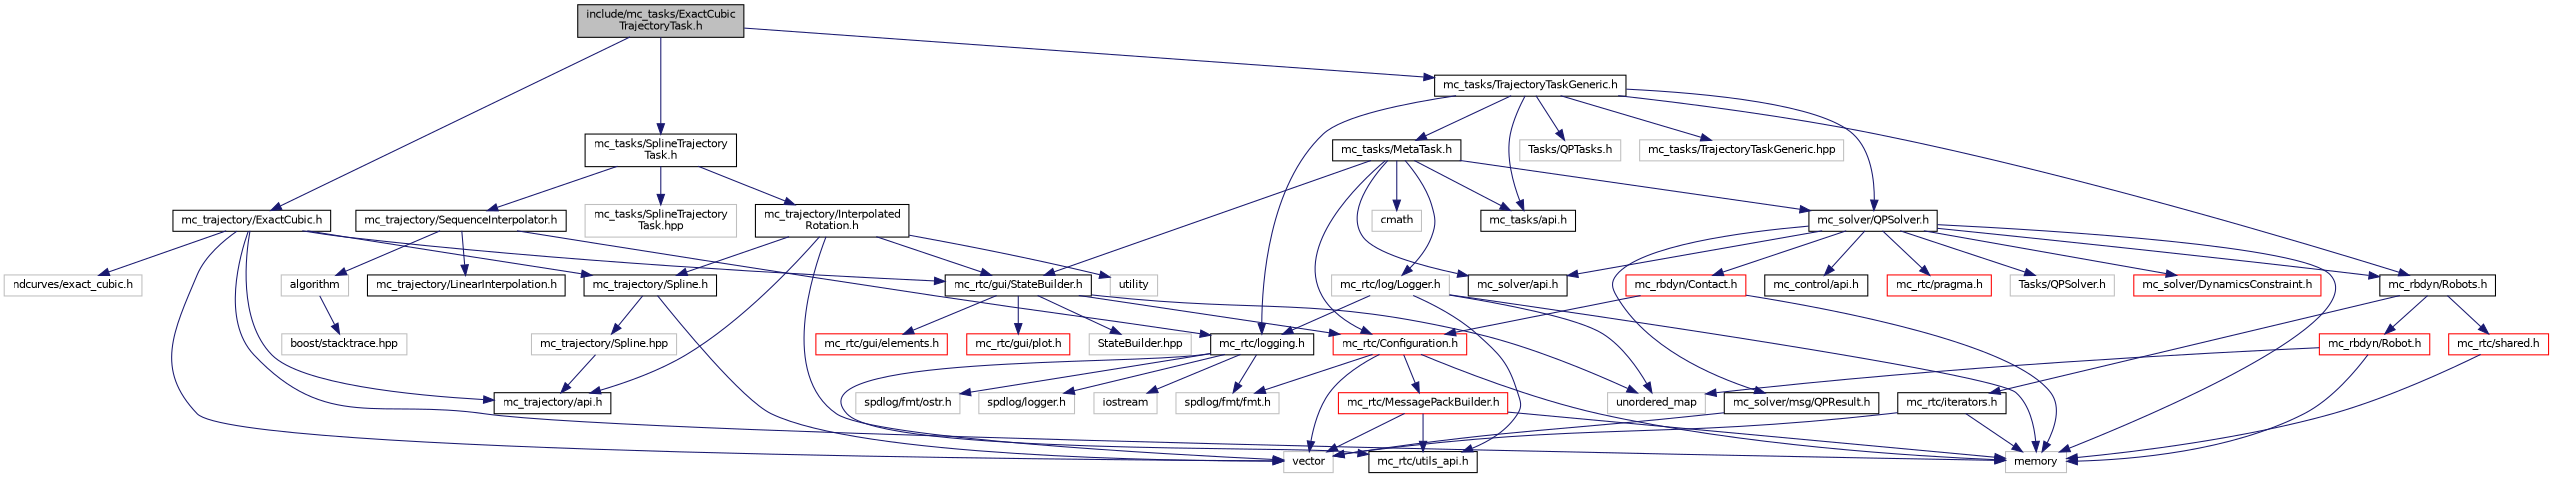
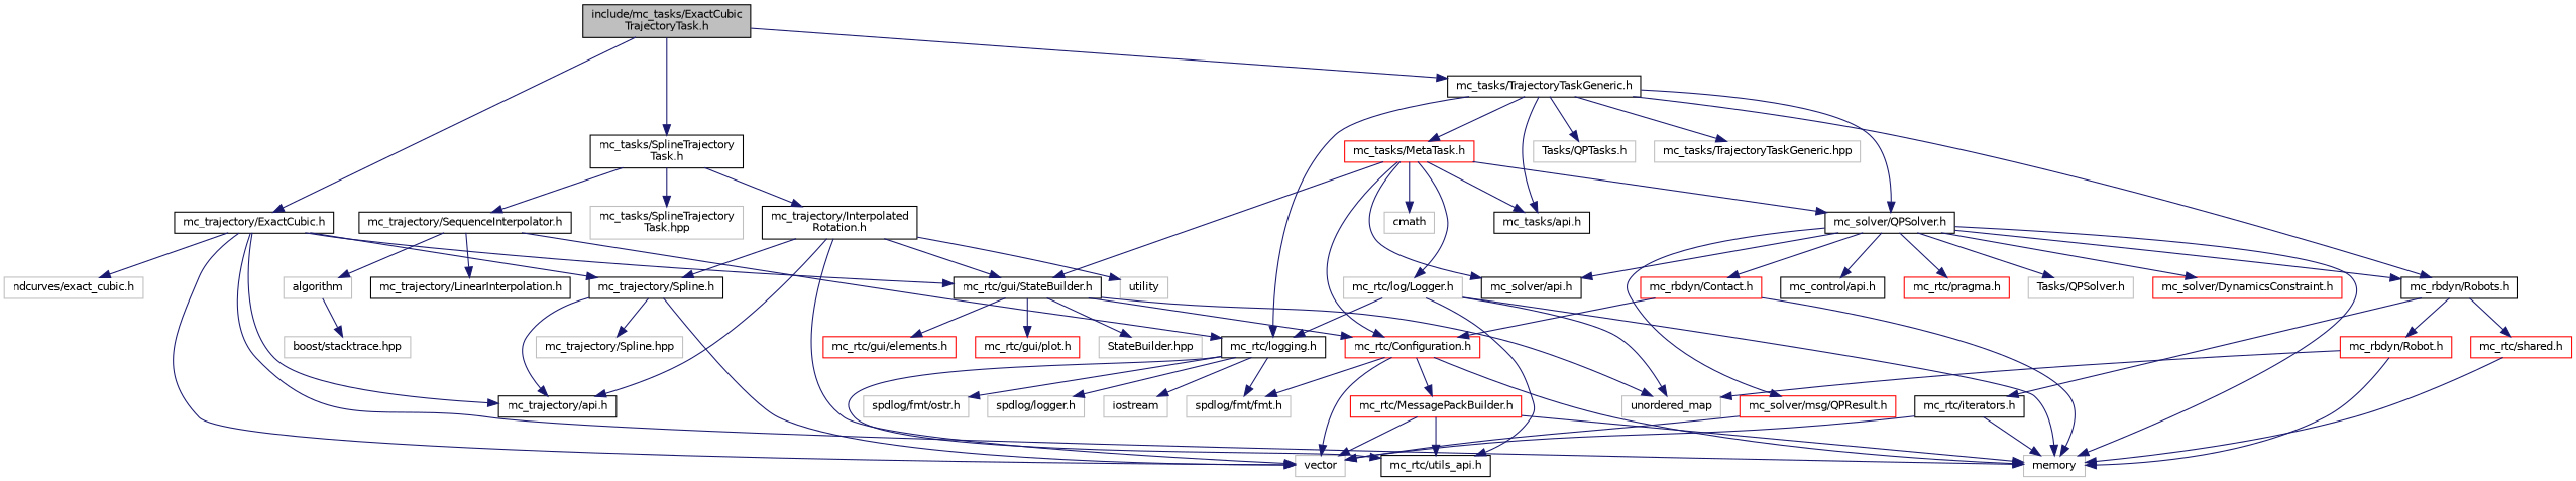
  digraph {
    node [color=black fillcolor=white fontname=Helvetica fontsize=10 shape=record style=filled]
    edge [color=midnightblue fontname=Helvetica fontsize=10 labelfontname=Helvetica labelfontsize=10 style=solid]
    n1 [fillcolor=grey75 fontcolor=black height=0.2 label="include/mc_tasks/ExactCubic\lTrajectoryTask.h" width=0.4]
    n2 [height=0.2 label="mc_tasks/SplineTrajectory\lTask.h" width=0.4]
    n3 [height=0.2 label="mc_trajectory/ExactCubic.h" width=0.4]
    n4 [height=0.2 label="mc_tasks/TrajectoryTaskGeneric.h" width=0.4]
    n5 [height=0.2 label="mc_trajectory/Interpolated\lRotation.h" width=0.4]
    n6 [height=0.2 label="mc_trajectory/SequenceInterpolator.h" width=0.4]
    n7 [color=grey75 height=0.2 label="mc_tasks/SplineTrajectory\lTask.hpp" width=0.4]
    n8 [color=grey75 height=0.2 label=memory width=0.4]
    n9 [color=grey75 height=0.2 label=vector width=0.4]
    n10 [height=0.2 label="mc_rtc/gui/StateBuilder.h" width=0.4]
    n11 [height=0.2 label="mc_trajectory/Spline.h" width=0.4]
    n12 [height=0.2 label="mc_trajectory/api.h" width=0.4]
    n13 [color=grey75 height=0.2 label="ndcurves/exact_cubic.h" width=0.4]
    n14 [height=0.2 label="mc_rbdyn/Robots.h" width=0.4]
    n15 [height=0.2 label="mc_rtc/logging.h" width=0.4]
    n16 [height=0.2 label="mc_solver/QPSolver.h" width=0.4]
-   n17 [height=0.2 label="mc_tasks/MetaTask.h" width=0.4]
+   n17 [color=red height=0.2 label="mc_tasks/MetaTask.h" width=0.4]
    n18 [height=0.2 label="mc_tasks/api.h" width=0.4]
    n19 [color=grey75 height=0.2 label="Tasks/QPTasks.h" width=0.4]
    n20 [color=grey75 height=0.2 label="mc_tasks/TrajectoryTaskGeneric.hpp" width=0.4]
    n21 [color=grey75 height=0.2 label=utility width=0.4]
    n22 [height=0.2 label="mc_trajectory/LinearInterpolation.h" width=0.4]
    n23 [color=grey75 height=0.2 label=algorithm width=0.4]
    n24 [color=red height=0.2 label="mc_rbdyn/Robot.h" width=0.4]
    n25 [height=0.2 label="mc_rtc/iterators.h" width=0.4]
    n26 [color=red height=0.2 label="mc_rtc/shared.h" width=0.4]
    n27 [height=0.2 label="mc_rtc/utils_api.h" width=0.4]
    n28 [color=grey75 height=0.2 label=iostream width=0.4]
    n29 [color=grey75 height=0.2 label="spdlog/fmt/fmt.h" width=0.4]
    n30 [color=grey75 height=0.2 label="spdlog/fmt/ostr.h" width=0.4]
    n31 [color=grey75 height=0.2 label="spdlog/logger.h" width=0.4]
    n32 [height=0.2 label="mc_control/api.h" width=0.4]
    n33 [color=red height=0.2 label="mc_rbdyn/Contact.h" width=0.4]
    n34 [color=red height=0.2 label="mc_rtc/pragma.h" width=0.4]
    n35 [height=0.2 label="mc_solver/api.h" width=0.4]
    n36 [color=grey75 height=0.2 label="Tasks/QPSolver.h" width=0.4]
    n37 [color=red height=0.2 label="mc_solver/DynamicsConstraint.h" width=0.4]
-   n38 [height=0.2 label="mc_solver/msg/QPResult.h" width=0.4]
+   n38 [color=red height=0.2 label="mc_solver/msg/QPResult.h" width=0.4]
    n39 [color=red height=0.2 label="mc_rtc/Configuration.h" width=0.4]
    n40 [color=grey75 height=0.2 label="mc_rtc/log/Logger.h" width=0.4]
    n41 [color=grey75 height=0.2 label=cmath width=0.4]
    n42 [color=grey75 height=0.2 label=unordered_map width=0.4]
    n43 [color=grey75 height=0.2 label="boost/stacktrace.hpp" width=0.4]
    n44 [color=red height=0.2 label="mc_rtc/MessagePackBuilder.h" width=0.4]
    n45 [color=red height=0.2 label="mc_rtc/gui/elements.h" width=0.4]
    n46 [color=red height=0.2 label="mc_rtc/gui/plot.h" width=0.4]
    n47 [color=grey75 height=0.2 label="StateBuilder.hpp" width=0.4]
    n48 [color=grey75 height=0.2 label="mc_trajectory/Spline.hpp" width=0.4]
    n1 -> n2
    n1 -> n3
    n1 -> n4
    n2 -> n5
    n2 -> n6
    n2 -> n7
    n3 -> n8
    n3 -> n9
    n3 -> n10
    n3 -> n11
    n3 -> n12
    n3 -> n13
    n4 -> n14
    n4 -> n15
    n4 -> n16
    n4 -> n17
    n4 -> n18
    n4 -> n19
    n4 -> n20
    n5 -> n9
    n5 -> n10
    n5 -> n11
    n5 -> n12
    n5 -> n21
    n6 -> n15
    n6 -> n22
    n6 -> n23
    n10 -> n39
    n10 -> n42
    n10 -> n45
    n10 -> n46
    n10 -> n47
    n11 -> n9
-   n48 -> n12
+   n11 -> n12
    n11 -> n48
    n14 -> n24
    n14 -> n25
    n14 -> n26
    n15 -> n27
    n15 -> n28
    n15 -> n29
    n15 -> n30
    n15 -> n31
    n16 -> n8
    n16 -> n14
    n16 -> n32
    n16 -> n33
    n16 -> n34
    n16 -> n35
    n16 -> n36
    n16 -> n37
    n16 -> n38
    n17 -> n10
    n17 -> n16
    n17 -> n18
    n17 -> n35
    n17 -> n39
    n17 -> n40
    n17 -> n41
    n23 -> n43
    n24 -> n8
    n24 -> n42
    n25 -> n8
    n25 -> n9
    n26 -> n8
    n33 -> n8
    n33 -> n39
    n38 -> n9
    n39 -> n8
    n39 -> n9
    n39 -> n29
    n39 -> n44
    n40 -> n8
    n40 -> n15
    n40 -> n27
    n40 -> n42
    n44 -> n8
    n44 -> n9
    n44 -> n27
  }
